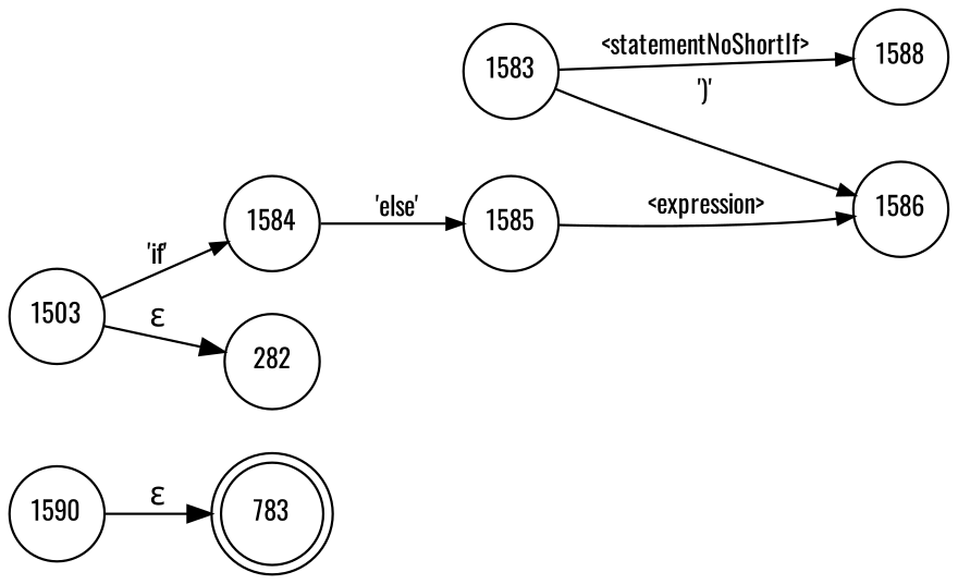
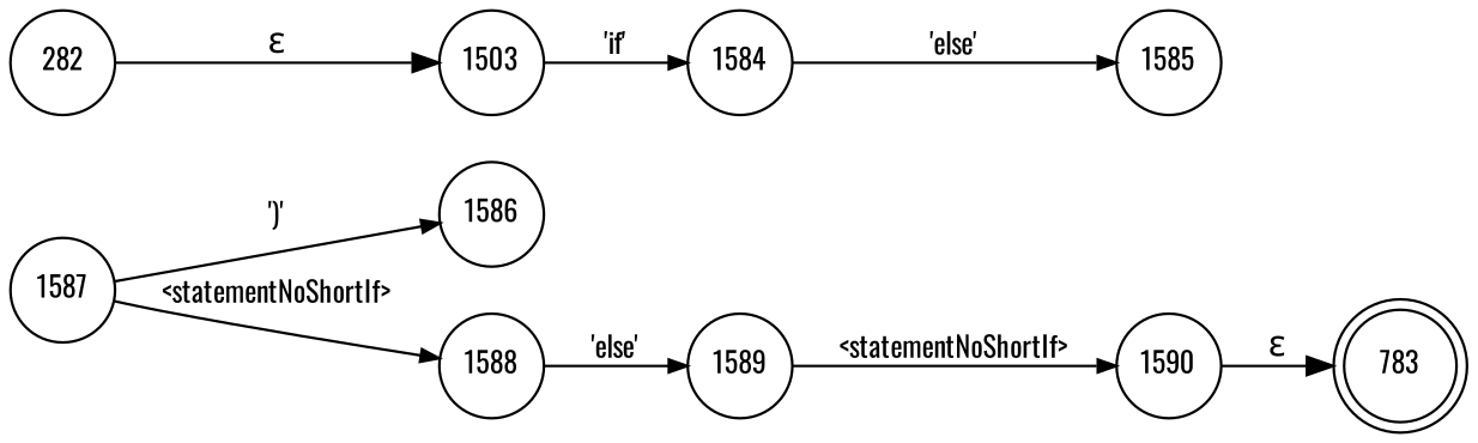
  digraph {
    fontname=Oswald
    rankdir=LR
    node [fixedsize=true fontname=Oswald fontsize=11 shape=circle peripheries=1]
    edge [arrowhead=normal arrowsize=.7 fontname=Oswald fontsize=11]
    n1 [label=783 shape=doublecircle width=.6 peripheries=""]
    n2 [label=1584 width=.55]
    n3 [label=1585 width=.55]
    n4 [label=1586 width=.55]
-   n5 [label=1583 width=.55]
+   n5 [label=1587 width=.55]
    n6 [label=1588 width=.55]
+   n7 [label=1589 width=.55]
    n8 [label=1590 width=.55]
    n9 [label=282 width=.55]
    n10 [label=1503 width=.55]
    n2 -> n3 [label="'else'"]
-   n3 -> n4 [label="<expression>"]
    n5 -> n4 [label="')'"]
    n5 -> n6 [label="<statementNoShortIf>"]
+   n6 -> n7 [label="'else'"]
+   n7 -> n8 [label="<statementNoShortIf>"]
    n8 -> n1 [label="&epsilon;" arrowhead="" arrowsize="" fontsize=""]
-   n10 -> n9 [label="&epsilon;" arrowhead="" arrowsize="" fontsize=""]
+   n9 -> n10 [label="&epsilon;" arrowhead="" arrowsize="" fontsize=""]
    n10 -> n2 [label="'if'"]
  }
